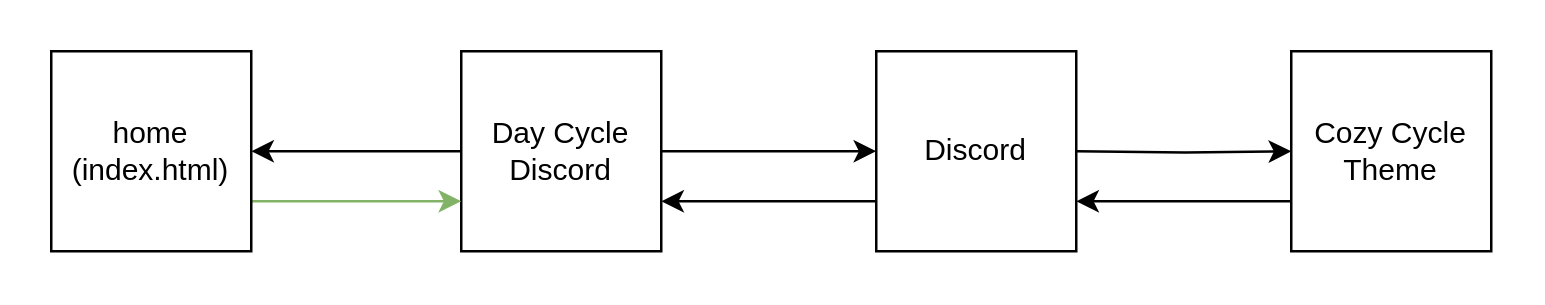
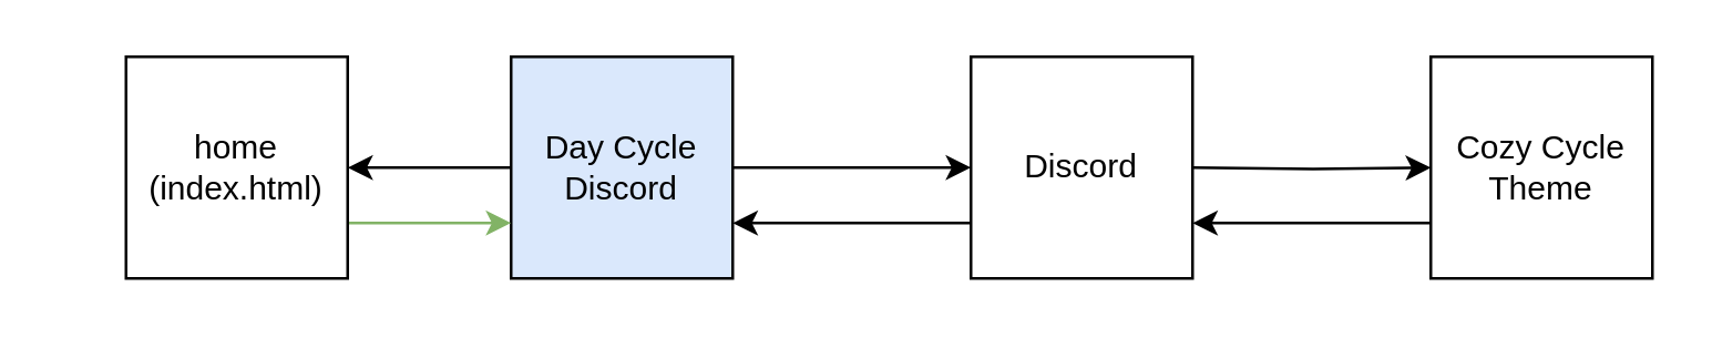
  <mxCell id="0" />
  <mxCell id="1" parent="0" />
  <mxCell id="2" style="edgeStyle=orthogonalEdgeStyle;rounded=0;orthogonalLoop=1;jettySize=auto;html=1;exitX=1;exitY=0.5;exitDx=0;exitDy=0;" edge="1" parent="1" source="4" target="6"><mxGeometry relative="1" as="geometry"><mxPoint x="130" y="60" as="targetPoint" /></mxGeometry></mxCell>
  <mxCell id="3" style="edgeStyle=orthogonalEdgeStyle;rounded=0;orthogonalLoop=1;jettySize=auto;html=1;" edge="1" parent="1" source="4" target="8"><mxGeometry relative="1" as="geometry"><mxPoint x="100" y="60" as="targetPoint" /></mxGeometry></mxCell>
- <mxCell id="4" value="Day Cycle&lt;br&gt;Discord" style="whiteSpace=wrap;html=1;aspect=fixed;" vertex="1" parent="1"><mxGeometry x="184" y="20" width="80" height="80" as="geometry" /></mxCell>
+ <mxCell id="4" value="Day Cycle&lt;br&gt;Discord" style="whiteSpace=wrap;html=1;aspect=fixed;fillColor=#dae8fc;" vertex="1" parent="1"><mxGeometry x="184" y="20" width="80" height="80" as="geometry" /></mxCell>
  <mxCell id="5" style="edgeStyle=orthogonalEdgeStyle;rounded=0;orthogonalLoop=1;jettySize=auto;html=1;exitX=0;exitY=0.75;exitDx=0;exitDy=0;entryX=1;entryY=0.75;entryDx=0;entryDy=0;" edge="1" parent="1" source="6" target="4"><mxGeometry relative="1" as="geometry" /></mxCell>
  <mxCell id="6" value="Discord" style="whiteSpace=wrap;html=1;aspect=fixed;" vertex="1" parent="1"><mxGeometry x="350" y="20" width="80" height="80" as="geometry" /></mxCell>
  <mxCell id="7" style="edgeStyle=orthogonalEdgeStyle;rounded=0;orthogonalLoop=1;jettySize=auto;html=1;exitX=1;exitY=0.75;exitDx=0;exitDy=0;entryX=0;entryY=0.75;entryDx=0;entryDy=0;fillColor=#d5e8d4;strokeColor=#82b366;" edge="1" parent="1" source="8" target="4"><mxGeometry relative="1" as="geometry" /></mxCell>
- <mxCell id="8" value="home&lt;br&gt;(index.html)" style="whiteSpace=wrap;html=1;aspect=fixed;" vertex="1" parent="1"><mxGeometry x="20" y="20" width="80" height="80" as="geometry" /></mxCell>
+ <mxCell id="8" value="home&lt;br&gt;(index.html)" style="whiteSpace=wrap;html=1;aspect=fixed;" vertex="1" parent="1"><mxGeometry x="45" y="20" width="80" height="80" as="geometry" /></mxCell>
  <mxCell id="9" style="edgeStyle=orthogonalEdgeStyle;rounded=0;orthogonalLoop=1;jettySize=auto;html=1;exitX=1;exitY=0.5;exitDx=0;exitDy=0;" edge="1" parent="1" target="11"><mxGeometry relative="1" as="geometry"><mxPoint x="296" y="60" as="targetPoint" /><mxPoint x="430" y="60" as="sourcePoint" /></mxGeometry></mxCell>
  <mxCell id="10" style="edgeStyle=orthogonalEdgeStyle;rounded=0;orthogonalLoop=1;jettySize=auto;html=1;exitX=0;exitY=0.75;exitDx=0;exitDy=0;entryX=1;entryY=0.75;entryDx=0;entryDy=0;" edge="1" parent="1" source="11"><mxGeometry relative="1" as="geometry"><mxPoint x="430" y="80" as="targetPoint" /></mxGeometry></mxCell>
  <mxCell id="11" value="Cozy Cycle&lt;br&gt;Theme" style="whiteSpace=wrap;html=1;aspect=fixed;" vertex="1" parent="1"><mxGeometry x="516" y="20" width="80" height="80" as="geometry" /></mxCell>
